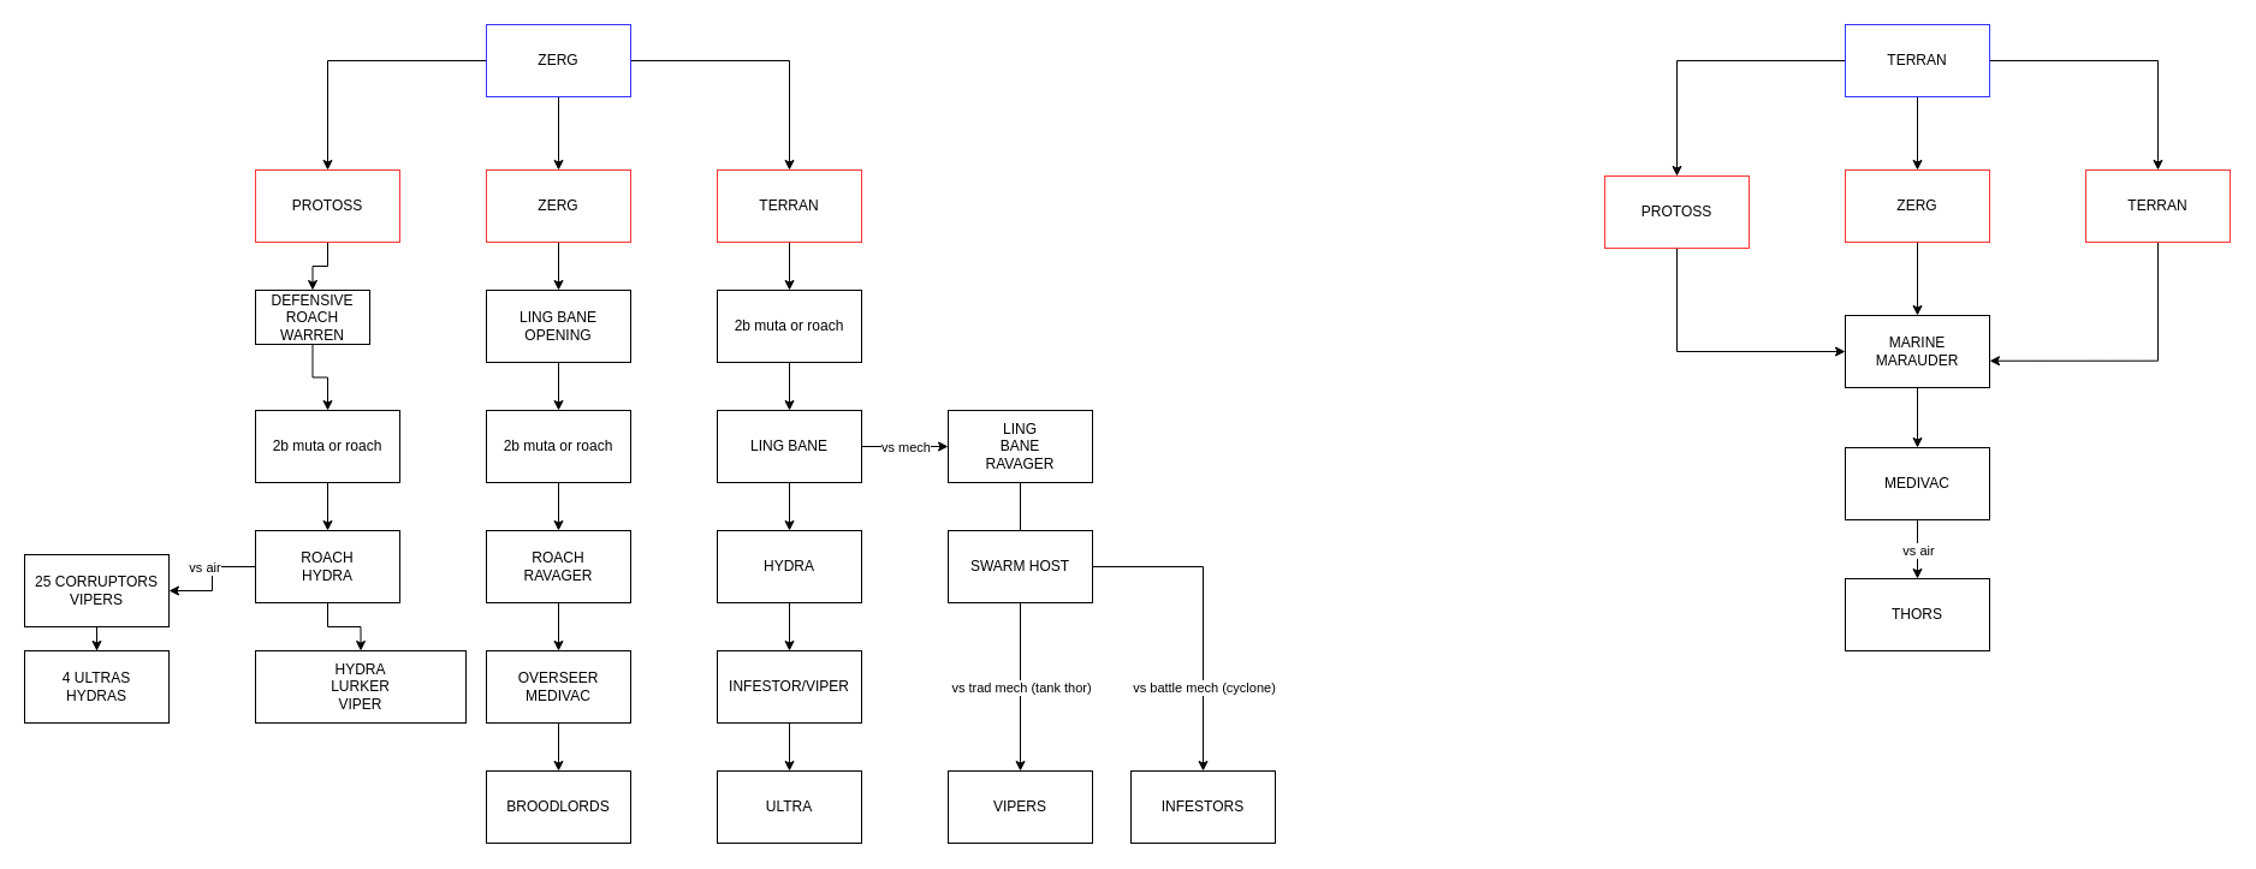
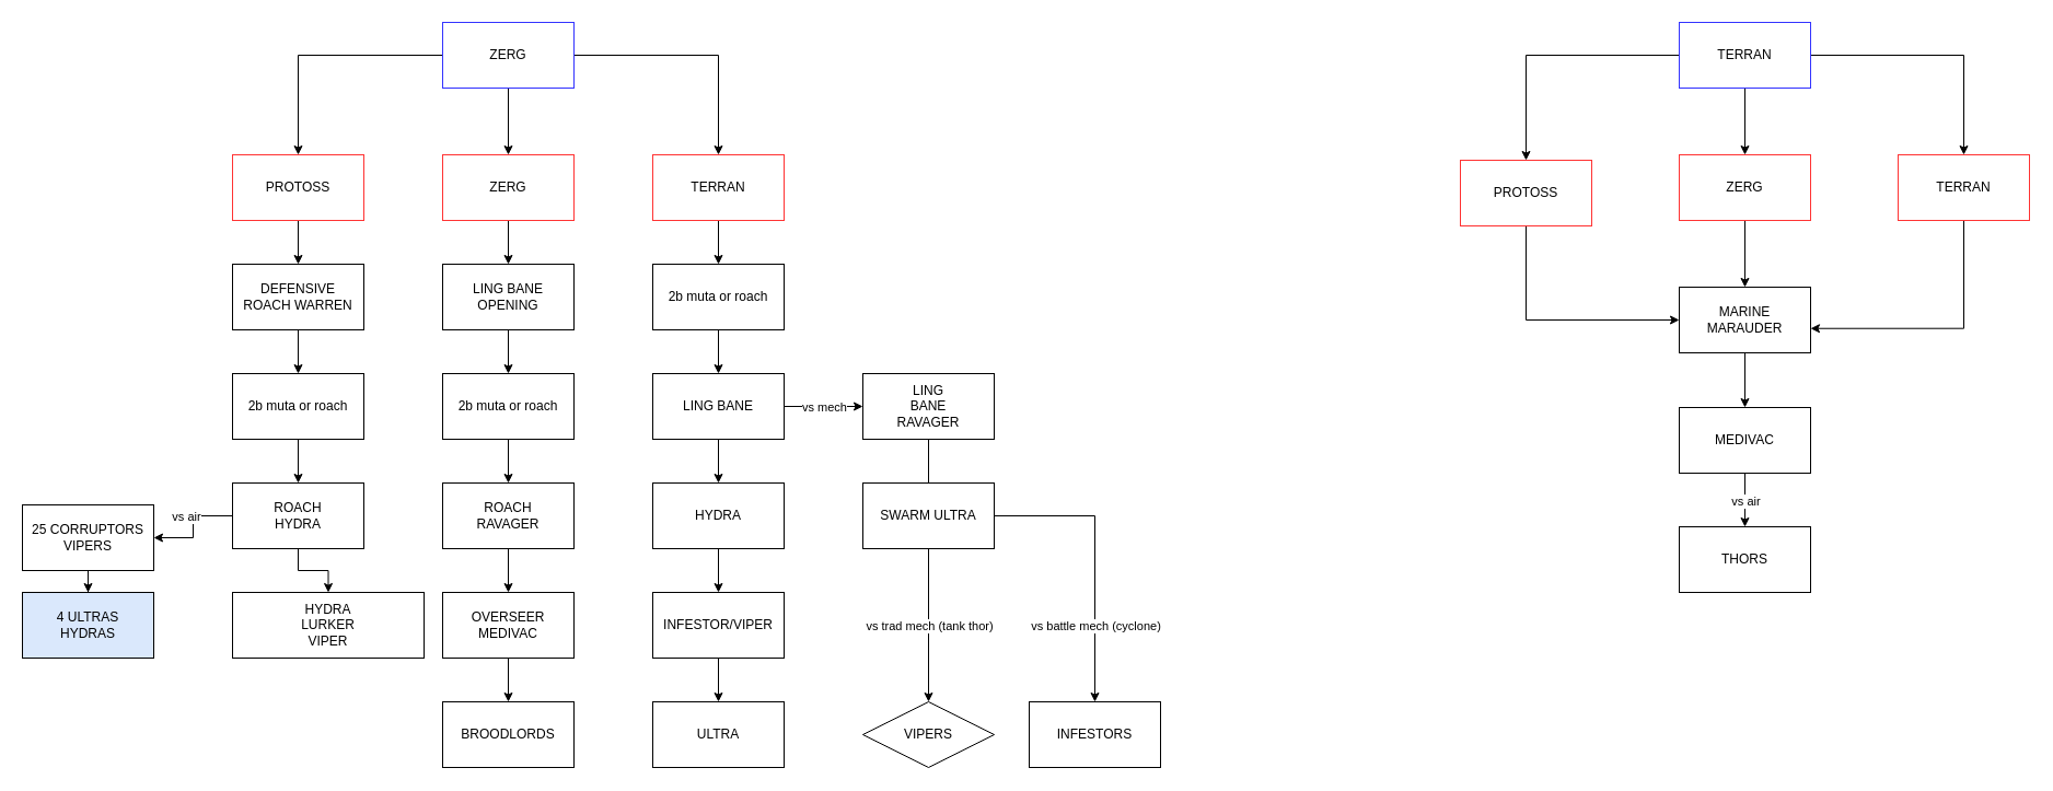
  <mxCell id="0" />
  <mxCell id="1" parent="0" />
  <mxCell id="2" value="" style="edgeStyle=orthogonalEdgeStyle;rounded=0;orthogonalLoop=1;jettySize=auto;html=1;" parent="1" source="5" target="11" edge="1"><mxGeometry relative="1" as="geometry" /></mxCell>
  <mxCell id="3" style="edgeStyle=orthogonalEdgeStyle;rounded=0;orthogonalLoop=1;jettySize=auto;html=1;entryX=0.5;entryY=0;entryDx=0;entryDy=0;" parent="1" source="5" target="7" edge="1"><mxGeometry relative="1" as="geometry" /></mxCell>
  <mxCell id="4" style="edgeStyle=orthogonalEdgeStyle;rounded=0;orthogonalLoop=1;jettySize=auto;html=1;" parent="1" source="5" target="9" edge="1"><mxGeometry relative="1" as="geometry" /></mxCell>
  <mxCell id="5" value="ZERG" style="rounded=0;whiteSpace=wrap;html=1;strokeColor=#3333FF;" parent="1" vertex="1"><mxGeometry x="404" y="20" width="120" height="60" as="geometry" /></mxCell>
  <mxCell id="6" value="" style="edgeStyle=orthogonalEdgeStyle;rounded=0;orthogonalLoop=1;jettySize=auto;html=1;" parent="1" source="7" target="22" edge="1"><mxGeometry relative="1" as="geometry" /></mxCell>
  <mxCell id="7" value="PROTOSS" style="rounded=0;whiteSpace=wrap;html=1;strokeColor=#FF3333;" parent="1" vertex="1"><mxGeometry x="212" y="141" width="120" height="60" as="geometry" /></mxCell>
  <mxCell id="8" value="" style="edgeStyle=orthogonalEdgeStyle;rounded=0;orthogonalLoop=1;jettySize=auto;html=1;" parent="1" source="9" target="34" edge="1"><mxGeometry relative="1" as="geometry" /></mxCell>
  <mxCell id="9" value="TERRAN" style="rounded=0;whiteSpace=wrap;html=1;strokeColor=#FF3333;" parent="1" vertex="1"><mxGeometry x="596" y="141" width="120" height="60" as="geometry" /></mxCell>
  <mxCell id="10" value="" style="edgeStyle=orthogonalEdgeStyle;rounded=0;orthogonalLoop=1;jettySize=auto;html=1;" parent="1" source="11" target="13" edge="1"><mxGeometry relative="1" as="geometry" /></mxCell>
  <mxCell id="11" value="ZERG" style="rounded=0;whiteSpace=wrap;html=1;strokeColor=#FF3333;" parent="1" vertex="1"><mxGeometry x="404" y="141" width="120" height="60" as="geometry" /></mxCell>
  <mxCell id="12" value="" style="edgeStyle=orthogonalEdgeStyle;rounded=0;orthogonalLoop=1;jettySize=auto;html=1;" parent="1" source="13" target="15" edge="1"><mxGeometry relative="1" as="geometry" /></mxCell>
  <mxCell id="13" value="LING BANE OPENING" style="rounded=0;whiteSpace=wrap;html=1;" parent="1" vertex="1"><mxGeometry x="404" y="241" width="120" height="60" as="geometry" /></mxCell>
  <mxCell id="14" value="" style="edgeStyle=orthogonalEdgeStyle;rounded=0;orthogonalLoop=1;jettySize=auto;html=1;" parent="1" source="15" target="17" edge="1"><mxGeometry relative="1" as="geometry" /></mxCell>
  <mxCell id="15" value="2b muta or roach" style="rounded=0;whiteSpace=wrap;html=1;" parent="1" vertex="1"><mxGeometry x="404" y="341" width="120" height="60" as="geometry" /></mxCell>
  <mxCell id="16" value="" style="edgeStyle=orthogonalEdgeStyle;rounded=0;orthogonalLoop=1;jettySize=auto;html=1;" parent="1" source="17" target="19" edge="1"><mxGeometry relative="1" as="geometry" /></mxCell>
  <mxCell id="17" value="ROACH&lt;br&gt;RAVAGER" style="rounded=0;whiteSpace=wrap;html=1;" parent="1" vertex="1"><mxGeometry x="404" y="441" width="120" height="60" as="geometry" /></mxCell>
  <mxCell id="18" value="" style="edgeStyle=orthogonalEdgeStyle;rounded=0;orthogonalLoop=1;jettySize=auto;html=1;" parent="1" source="19" target="20" edge="1"><mxGeometry relative="1" as="geometry" /></mxCell>
  <mxCell id="19" value="OVERSEER&lt;br&gt;MEDIVAC" style="rounded=0;whiteSpace=wrap;html=1;" parent="1" vertex="1"><mxGeometry x="404" y="541" width="120" height="60" as="geometry" /></mxCell>
  <mxCell id="20" value="BROODLORDS" style="rounded=0;whiteSpace=wrap;html=1;" parent="1" vertex="1"><mxGeometry x="404" y="641" width="120" height="60" as="geometry" /></mxCell>
  <mxCell id="21" value="" style="edgeStyle=orthogonalEdgeStyle;rounded=0;orthogonalLoop=1;jettySize=auto;html=1;" parent="1" source="22" target="24" edge="1"><mxGeometry relative="1" as="geometry" /></mxCell>
- <mxCell id="22" value="DEFENSIVE &lt;br&gt;ROACH WARREN" style="rounded=0;whiteSpace=wrap;html=1;" parent="1" vertex="1"><mxGeometry x="212" y="241" width="95" height="45" as="geometry" /></mxCell>
+ <mxCell id="22" value="DEFENSIVE &lt;br&gt;ROACH WARREN" style="rounded=0;whiteSpace=wrap;html=1;" parent="1" vertex="1"><mxGeometry x="212" y="241" width="120" height="60" as="geometry" /></mxCell>
  <mxCell id="23" value="" style="edgeStyle=orthogonalEdgeStyle;rounded=0;orthogonalLoop=1;jettySize=auto;html=1;" parent="1" source="24" target="28" edge="1"><mxGeometry relative="1" as="geometry" /></mxCell>
  <mxCell id="24" value="2b muta or roach" style="rounded=0;whiteSpace=wrap;html=1;" parent="1" vertex="1"><mxGeometry x="212" y="341" width="120" height="60" as="geometry" /></mxCell>
  <mxCell id="25" value="" style="edgeStyle=orthogonalEdgeStyle;rounded=0;orthogonalLoop=1;jettySize=auto;html=1;" parent="1" source="28" target="29" edge="1"><mxGeometry relative="1" as="geometry" /></mxCell>
  <mxCell id="26" value="" style="edgeStyle=orthogonalEdgeStyle;rounded=0;orthogonalLoop=1;jettySize=auto;html=1;" parent="1" source="28" target="31" edge="1"><mxGeometry relative="1" as="geometry" /></mxCell>
  <mxCell id="27" value="vs air" style="edgeLabel;html=1;align=center;verticalAlign=middle;resizable=0;points=[];" parent="26" vertex="1" connectable="0"><mxGeometry x="-0.314" y="1" relative="1" as="geometry"><mxPoint x="-11" y="-1" as="offset" /></mxGeometry></mxCell>
  <mxCell id="28" value="ROACH&lt;br&gt;HYDRA" style="rounded=0;whiteSpace=wrap;html=1;" parent="1" vertex="1"><mxGeometry x="212" y="441" width="120" height="60" as="geometry" /></mxCell>
  <mxCell id="29" value="HYDRA&lt;br&gt;LURKER&lt;br&gt;VIPER" style="rounded=0;whiteSpace=wrap;html=1;" parent="1" vertex="1"><mxGeometry x="212" y="541" width="175" height="60" as="geometry" /></mxCell>
  <mxCell id="30" value="" style="edgeStyle=orthogonalEdgeStyle;rounded=0;orthogonalLoop=1;jettySize=auto;html=1;" parent="1" source="31" target="32" edge="1"><mxGeometry relative="1" as="geometry" /></mxCell>
  <mxCell id="31" value="25 CORRUPTORS VIPERS" style="rounded=0;whiteSpace=wrap;html=1;" parent="1" vertex="1"><mxGeometry x="20" y="461" width="120" height="60" as="geometry" /></mxCell>
- <mxCell id="32" value="4 ULTRAS&lt;br&gt;HYDRAS" style="rounded=0;whiteSpace=wrap;html=1;" parent="1" vertex="1"><mxGeometry x="20" y="541" width="120" height="60" as="geometry" /></mxCell>
+ <mxCell id="32" value="4 ULTRAS&lt;br&gt;HYDRAS" style="rounded=0;whiteSpace=wrap;html=1;fillColor=#dae8fc;" parent="1" vertex="1"><mxGeometry x="20" y="541" width="120" height="60" as="geometry" /></mxCell>
  <mxCell id="33" value="" style="edgeStyle=orthogonalEdgeStyle;rounded=0;orthogonalLoop=1;jettySize=auto;html=1;" parent="1" source="34" target="38" edge="1"><mxGeometry relative="1" as="geometry" /></mxCell>
  <mxCell id="34" value="2b muta or roach" style="rounded=0;whiteSpace=wrap;html=1;" parent="1" vertex="1"><mxGeometry x="596" y="241" width="120" height="60" as="geometry" /></mxCell>
  <mxCell id="35" value="" style="edgeStyle=orthogonalEdgeStyle;rounded=0;orthogonalLoop=1;jettySize=auto;html=1;" parent="1" source="38" target="40" edge="1"><mxGeometry relative="1" as="geometry" /></mxCell>
  <mxCell id="36" value="" style="edgeStyle=orthogonalEdgeStyle;rounded=0;orthogonalLoop=1;jettySize=auto;html=1;" parent="1" source="38" target="48" edge="1"><mxGeometry relative="1" as="geometry" /></mxCell>
  <mxCell id="37" value="vs mech" style="edgeLabel;html=1;align=center;verticalAlign=middle;resizable=0;points=[];" parent="36" vertex="1" connectable="0"><mxGeometry x="-0.427" y="1" relative="1" as="geometry"><mxPoint x="15" y="1" as="offset" /></mxGeometry></mxCell>
  <mxCell id="38" value="LING BANE" style="rounded=0;whiteSpace=wrap;html=1;" parent="1" vertex="1"><mxGeometry x="596" y="341" width="120" height="60" as="geometry" /></mxCell>
  <mxCell id="39" value="" style="edgeStyle=orthogonalEdgeStyle;rounded=0;orthogonalLoop=1;jettySize=auto;html=1;" parent="1" source="40" target="42" edge="1"><mxGeometry relative="1" as="geometry" /></mxCell>
  <mxCell id="40" value="HYDRA" style="rounded=0;whiteSpace=wrap;html=1;" parent="1" vertex="1"><mxGeometry x="596" y="441" width="120" height="60" as="geometry" /></mxCell>
  <mxCell id="41" value="" style="edgeStyle=orthogonalEdgeStyle;rounded=0;orthogonalLoop=1;jettySize=auto;html=1;" parent="1" source="42" target="43" edge="1"><mxGeometry relative="1" as="geometry" /></mxCell>
  <mxCell id="42" value="INFESTOR/VIPER" style="rounded=0;whiteSpace=wrap;html=1;" parent="1" vertex="1"><mxGeometry x="596" y="541" width="120" height="60" as="geometry" /></mxCell>
  <mxCell id="43" value="ULTRA" style="rounded=0;whiteSpace=wrap;html=1;" parent="1" vertex="1"><mxGeometry x="596" y="641" width="120" height="60" as="geometry" /></mxCell>
  <mxCell id="44" value="" style="edgeStyle=orthogonalEdgeStyle;rounded=0;orthogonalLoop=1;jettySize=auto;html=1;exitX=0.5;exitY=1;exitDx=0;exitDy=0;" parent="1" source="68" target="49" edge="1"><mxGeometry relative="1" as="geometry" /></mxCell>
  <mxCell id="45" value="vs trad mech (tank thor)" style="edgeLabel;html=1;align=center;verticalAlign=middle;resizable=0;points=[];" vertex="1" connectable="0" parent="44"><mxGeometry x="-0.226" relative="1" as="geometry"><mxPoint y="16" as="offset" /></mxGeometry></mxCell>
  <mxCell id="46" value="" style="edgeStyle=orthogonalEdgeStyle;rounded=0;orthogonalLoop=1;jettySize=auto;html=1;entryX=0.5;entryY=0;entryDx=0;entryDy=0;startArrow=none;" edge="1" parent="1" source="68" target="66"><mxGeometry relative="1" as="geometry"><mxPoint x="1025" y="371" as="targetPoint" /></mxGeometry></mxCell>
  <mxCell id="47" value="vs battle mech (cyclone)" style="edgeLabel;html=1;align=center;verticalAlign=middle;resizable=0;points=[];" vertex="1" connectable="0" parent="46"><mxGeometry x="0.256" y="1" relative="1" as="geometry"><mxPoint x="-1" y="27" as="offset" /></mxGeometry></mxCell>
  <mxCell id="48" value="LING&lt;br&gt;BANE&lt;br&gt;RAVAGER" style="rounded=0;whiteSpace=wrap;html=1;" parent="1" vertex="1"><mxGeometry x="788" y="341" width="120" height="60" as="geometry" /></mxCell>
- <mxCell id="49" value="VIPERS" style="rounded=0;whiteSpace=wrap;html=1;" parent="1" vertex="1"><mxGeometry x="788" y="641" width="120" height="60" as="geometry" /></mxCell>
+ <mxCell id="49" value="VIPERS" style="rhombus;whiteSpace=wrap;html=1;" parent="1" vertex="1"><mxGeometry x="788" y="641" width="120" height="60" as="geometry" /></mxCell>
  <mxCell id="50" style="edgeStyle=orthogonalEdgeStyle;rounded=0;orthogonalLoop=1;jettySize=auto;html=1;" parent="1" source="53" target="59" edge="1"><mxGeometry relative="1" as="geometry" /></mxCell>
  <mxCell id="51" style="edgeStyle=orthogonalEdgeStyle;rounded=0;orthogonalLoop=1;jettySize=auto;html=1;" parent="1" source="53" target="55" edge="1"><mxGeometry relative="1" as="geometry" /></mxCell>
  <mxCell id="52" style="edgeStyle=orthogonalEdgeStyle;rounded=0;orthogonalLoop=1;jettySize=auto;html=1;" parent="1" source="53" target="57" edge="1"><mxGeometry relative="1" as="geometry" /></mxCell>
  <mxCell id="53" value="TERRAN" style="rounded=0;whiteSpace=wrap;html=1;strokeColor=#3333FF;" parent="1" vertex="1"><mxGeometry x="1534" y="20" width="120" height="60" as="geometry" /></mxCell>
  <mxCell id="54" value="" style="edgeStyle=orthogonalEdgeStyle;rounded=0;orthogonalLoop=1;jettySize=auto;html=1;" parent="1" source="55" target="61" edge="1"><mxGeometry relative="1" as="geometry" /></mxCell>
  <mxCell id="55" value="ZERG" style="rounded=0;whiteSpace=wrap;html=1;strokeColor=#FF3333;" parent="1" vertex="1"><mxGeometry x="1534" y="141" width="120" height="60" as="geometry" /></mxCell>
  <mxCell id="56" style="edgeStyle=orthogonalEdgeStyle;rounded=0;orthogonalLoop=1;jettySize=auto;html=1;entryX=1;entryY=0.629;entryDx=0;entryDy=0;entryPerimeter=0;exitX=0.5;exitY=1;exitDx=0;exitDy=0;" parent="1" source="57" target="61" edge="1"><mxGeometry relative="1" as="geometry" /></mxCell>
  <mxCell id="57" value="TERRAN" style="rounded=0;whiteSpace=wrap;html=1;strokeColor=#FF3333;" parent="1" vertex="1"><mxGeometry x="1734" y="141" width="120" height="60" as="geometry" /></mxCell>
  <mxCell id="58" style="edgeStyle=orthogonalEdgeStyle;rounded=0;orthogonalLoop=1;jettySize=auto;html=1;entryX=0;entryY=0.5;entryDx=0;entryDy=0;exitX=0.5;exitY=1;exitDx=0;exitDy=0;" parent="1" source="59" target="61" edge="1"><mxGeometry relative="1" as="geometry" /></mxCell>
  <mxCell id="59" value="PROTOSS" style="rounded=0;whiteSpace=wrap;html=1;strokeColor=#FF3333;" parent="1" vertex="1"><mxGeometry x="1334" y="146" width="120" height="60" as="geometry" /></mxCell>
  <mxCell id="60" value="" style="edgeStyle=orthogonalEdgeStyle;rounded=0;orthogonalLoop=1;jettySize=auto;html=1;" parent="1" source="61" target="64" edge="1"><mxGeometry relative="1" as="geometry" /></mxCell>
  <mxCell id="61" value="MARINE&lt;br&gt;MARAUDER" style="rounded=0;whiteSpace=wrap;html=1;" parent="1" vertex="1"><mxGeometry x="1534" y="262" width="120" height="60" as="geometry" /></mxCell>
  <mxCell id="62" value="" style="edgeStyle=orthogonalEdgeStyle;rounded=0;orthogonalLoop=1;jettySize=auto;html=1;" parent="1" source="64" target="65" edge="1"><mxGeometry relative="1" as="geometry" /></mxCell>
  <mxCell id="63" value="vs air" style="edgeLabel;html=1;align=center;verticalAlign=middle;resizable=0;points=[];" parent="62" vertex="1" connectable="0"><mxGeometry x="-0.447" y="-1" relative="1" as="geometry"><mxPoint x="1" y="11" as="offset" /></mxGeometry></mxCell>
  <mxCell id="64" value="MEDIVAC" style="rounded=0;whiteSpace=wrap;html=1;" parent="1" vertex="1"><mxGeometry x="1534" y="372" width="120" height="60" as="geometry" /></mxCell>
  <mxCell id="65" value="THORS" style="rounded=0;whiteSpace=wrap;html=1;" parent="1" vertex="1"><mxGeometry x="1534" y="481" width="120" height="60" as="geometry" /></mxCell>
  <mxCell id="66" value="INFESTORS" style="rounded=0;whiteSpace=wrap;html=1;" vertex="1" parent="1"><mxGeometry x="940" y="641" width="120" height="60" as="geometry" /></mxCell>
  <mxCell id="67" value="" style="edgeStyle=orthogonalEdgeStyle;rounded=0;orthogonalLoop=1;jettySize=auto;html=1;entryX=0.5;entryY=0;entryDx=0;entryDy=0;endArrow=none;" edge="1" parent="1" source="48" target="68"><mxGeometry relative="1" as="geometry"><mxPoint x="908" y="371.048" as="sourcePoint" /><mxPoint x="990" y="541" as="targetPoint" /></mxGeometry></mxCell>
- <mxCell id="68" value="SWARM HOST" style="rounded=0;whiteSpace=wrap;html=1;" vertex="1" parent="1"><mxGeometry x="788" y="441" width="120" height="60" as="geometry" /></mxCell>
+ <mxCell id="68" value="SWARM ULTRA" style="rounded=0;whiteSpace=wrap;html=1;" vertex="1" parent="1"><mxGeometry x="788" y="441" width="120" height="60" as="geometry" /></mxCell>
